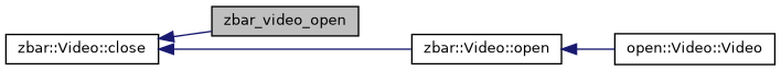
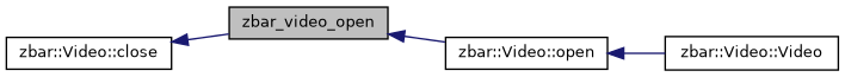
  digraph {
    rankdir=LR
    node [color=black fillcolor=white fontname=Helvetica fontsize=10 shape=record style=filled]
    edge [color=midnightblue dir=back fontname=Helvetica fontsize=10 labelfontname=Helvetica labelfontsize=10 style=solid]
    n1 [fillcolor=grey75 fontcolor=black height=0.2 label=zbar_video_open width=0.4]
    n2 [height=0.2 label="zbar::Video::open" width=0.4]
    n3 [height=0.2 label="zbar::Video::close" width=0.4]
-   n4 [height=0.2 label="open::Video::Video" width=0.4]
-   n3 -> n2
+   n4 [height=0.2 label="zbar::Video::Video" width=0.4]
+   n1 -> n2
    n2 -> n4
    n3 -> n1
  }
